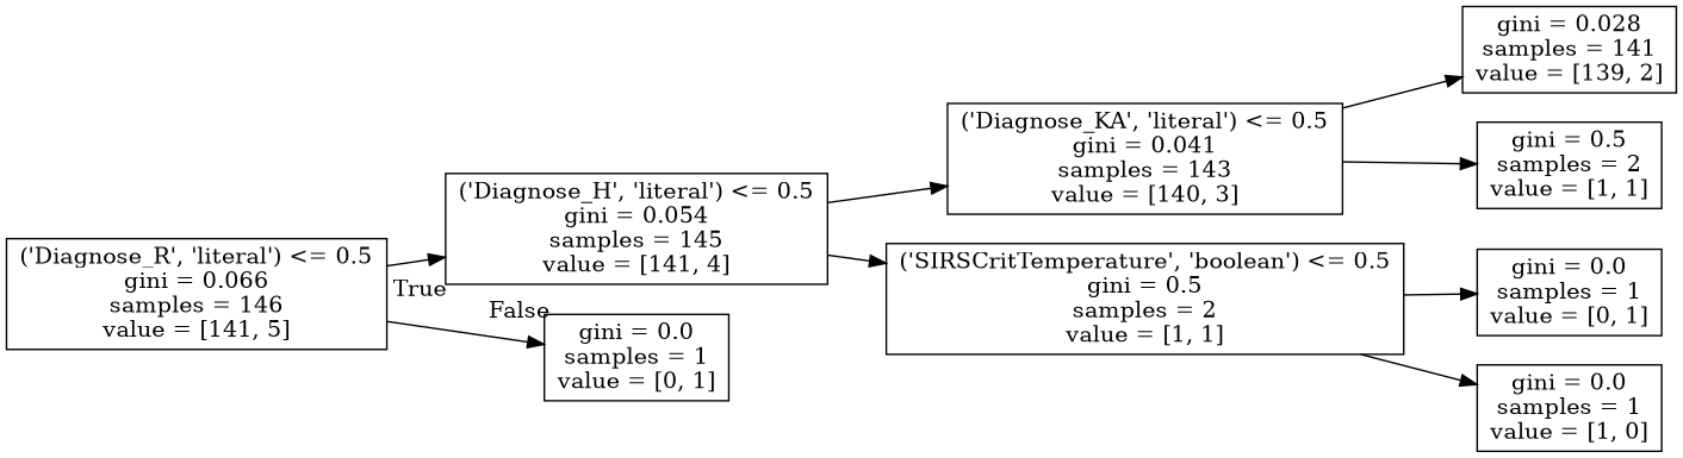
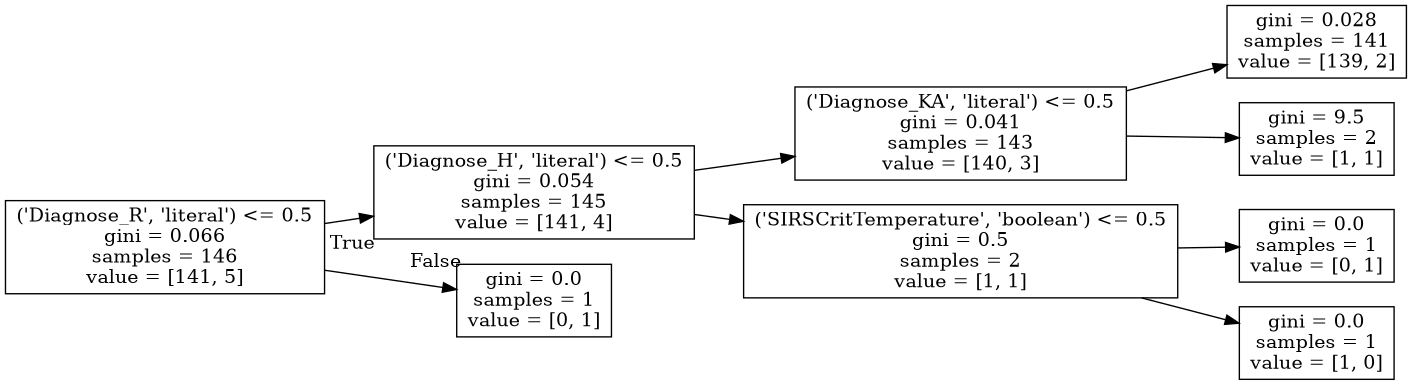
  digraph {
    rankdir=LR
    node [shape=box]
    n1 [label="('Diagnose_R', 'literal') <= 0.5\ngini = 0.066\nsamples = 146\nvalue = [141, 5]"]
    n2 [label="('Diagnose_H', 'literal') <= 0.5\ngini = 0.054\nsamples = 145\nvalue = [141, 4]"]
    n3 [label="gini = 0.0\nsamples = 1\nvalue = [0, 1]"]
    n4 [label="('Diagnose_KA', 'literal') <= 0.5\ngini = 0.041\nsamples = 143\nvalue = [140, 3]"]
    n5 [label="('SIRSCritTemperature', 'boolean') <= 0.5\ngini = 0.5\nsamples = 2\nvalue = [1, 1]"]
    n6 [label="gini = 0.028\nsamples = 141\nvalue = [139, 2]"]
-   n7 [label="gini = 0.5\nsamples = 2\nvalue = [1, 1]"]
+   n7 [label="gini = 9.5\nsamples = 2\nvalue = [1, 1]"]
    n8 [label="gini = 0.0\nsamples = 1\nvalue = [0, 1]"]
    n9 [label="gini = 0.0\nsamples = 1\nvalue = [1, 0]"]
    n1 -> n2 [headlabel=True labelangle=45 labeldistance=2.5]
    n1 -> n3 [headlabel=False labelangle=-45 labeldistance=2.5]
    n2 -> n4
    n2 -> n5
    n4 -> n6
    n4 -> n7
    n5 -> n8
    n5 -> n9
  }
